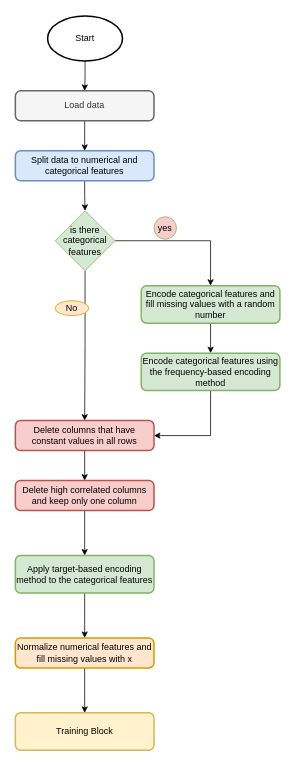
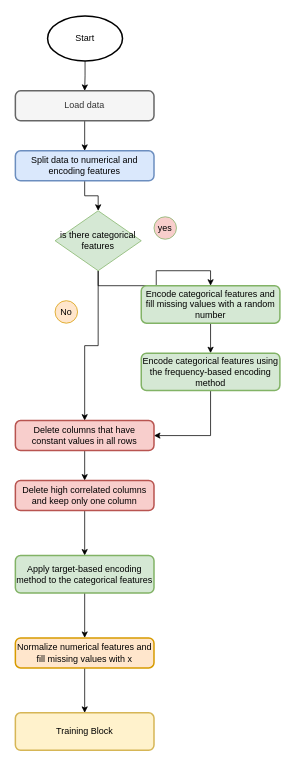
  <mxCell id="0" />
  <mxCell id="1" parent="0" />
  <mxCell id="2" value="" style="edgeStyle=orthogonalEdgeStyle;rounded=0;orthogonalLoop=1;jettySize=auto;html=1;" parent="1" source="3" target="7" edge="1"><mxGeometry relative="1" as="geometry" /></mxCell>
  <mxCell id="3" value="Start" style="strokeWidth=2;html=1;shape=mxgraph.flowchart.start_1;whiteSpace=wrap;" parent="1" vertex="1"><mxGeometry x="63" y="20" width="100" height="60" as="geometry" /></mxCell>
  <mxCell id="4" value="" style="edgeStyle=orthogonalEdgeStyle;rounded=0;orthogonalLoop=1;jettySize=auto;html=1;" parent="1" source="5" target="10" edge="1"><mxGeometry relative="1" as="geometry" /></mxCell>
- <mxCell id="5" value="Split data to numerical and categorical features" style="rounded=1;whiteSpace=wrap;html=1;absoluteArcSize=1;arcSize=14;strokeWidth=2;fillColor=#dae8fc;strokeColor=#6c8ebf;" parent="1" vertex="1"><mxGeometry x="20" y="200" width="185" height="40" as="geometry" /></mxCell>
+ <mxCell id="5" value="Split data to numerical and encoding features" style="rounded=1;whiteSpace=wrap;html=1;absoluteArcSize=1;arcSize=14;strokeWidth=2;fillColor=#dae8fc;strokeColor=#6c8ebf;" parent="1" vertex="1"><mxGeometry x="20" y="200" width="185" height="40" as="geometry" /></mxCell>
  <mxCell id="6" value="" style="edgeStyle=orthogonalEdgeStyle;rounded=0;orthogonalLoop=1;jettySize=auto;html=1;" parent="1" source="7" target="5" edge="1"><mxGeometry relative="1" as="geometry" /></mxCell>
  <mxCell id="7" value="Load data" style="rounded=1;whiteSpace=wrap;html=1;absoluteArcSize=1;arcSize=14;strokeWidth=2;fillColor=#f5f5f5;strokeColor=#666666;fontColor=#333333;" parent="1" vertex="1"><mxGeometry x="20" y="120" width="185" height="40" as="geometry" /></mxCell>
  <mxCell id="8" style="edgeStyle=orthogonalEdgeStyle;rounded=0;orthogonalLoop=1;jettySize=auto;html=1;entryX=0.5;entryY=0;entryDx=0;entryDy=0;" parent="1" source="10" target="12" edge="1"><mxGeometry relative="1" as="geometry" /></mxCell>
  <mxCell id="9" style="edgeStyle=orthogonalEdgeStyle;rounded=0;orthogonalLoop=1;jettySize=auto;html=1;entryX=0.5;entryY=0;entryDx=0;entryDy=0;" parent="1" source="10" target="19" edge="1"><mxGeometry relative="1" as="geometry" /></mxCell>
- <mxCell id="10" value="is there categorical features" style="rhombus;whiteSpace=wrap;html=1;fillColor=#d5e8d4;strokeColor=#82b366;" parent="1" vertex="1"><mxGeometry x="73" y="280" width="80" height="80" as="geometry" /></mxCell>
+ <mxCell id="10" value="is there categorical features" style="rhombus;whiteSpace=wrap;html=1;fillColor=#d5e8d4;strokeColor=#82b366;" parent="1" vertex="1"><mxGeometry x="73" y="280" width="115" height="80" as="geometry" /></mxCell>
  <mxCell id="11" style="edgeStyle=orthogonalEdgeStyle;rounded=0;orthogonalLoop=1;jettySize=auto;html=1;entryX=0.5;entryY=0;entryDx=0;entryDy=0;" edge="1" parent="1" source="12" target="25"><mxGeometry relative="1" as="geometry" /></mxCell>
  <mxCell id="12" value="Encode categorical features and fill missing values with a random number" style="rounded=1;whiteSpace=wrap;html=1;absoluteArcSize=1;arcSize=14;strokeWidth=2;fillColor=#d5e8d4;strokeColor=#82b366;" parent="1" vertex="1"><mxGeometry x="188" y="380" width="185" height="50" as="geometry" /></mxCell>
  <mxCell id="13" value="yes" style="ellipse;whiteSpace=wrap;html=1;aspect=fixed;fillColor=#f8cecc;strokeColor=#82b366;" parent="1" vertex="1"><mxGeometry x="205" y="288" width="30" height="30" as="geometry" /></mxCell>
  <mxCell id="14" value="" style="edgeStyle=orthogonalEdgeStyle;rounded=0;orthogonalLoop=1;jettySize=auto;html=1;" parent="1" source="15" target="17" edge="1"><mxGeometry relative="1" as="geometry" /></mxCell>
  <mxCell id="15" value="Normalize numerical features and fill missing values with x" style="rounded=1;whiteSpace=wrap;html=1;absoluteArcSize=1;arcSize=14;strokeWidth=2;fillColor=#ffe6cc;strokeColor=#d79b00;" parent="1" vertex="1"><mxGeometry x="20" y="850" width="185" height="40" as="geometry" /></mxCell>
- <mxCell id="16" value="No" style="ellipse;whiteSpace=wrap;html=1;aspect=fixed;fillColor=#ffe6cc;strokeColor=#d79b00;" parent="1" vertex="1"><mxGeometry x="73" y="400" width="45" height="20" as="geometry" /></mxCell>
+ <mxCell id="16" value="No" style="ellipse;whiteSpace=wrap;html=1;aspect=fixed;fillColor=#ffe6cc;strokeColor=#d79b00;" parent="1" vertex="1"><mxGeometry x="73" y="400" width="30" height="30" as="geometry" /></mxCell>
  <mxCell id="17" value="Training Block" style="rounded=1;whiteSpace=wrap;html=1;absoluteArcSize=1;arcSize=14;strokeWidth=2;fillColor=#fff2cc;strokeColor=#d6b656;" parent="1" vertex="1"><mxGeometry x="20" y="950" width="185" height="50" as="geometry" /></mxCell>
  <mxCell id="18" value="" style="edgeStyle=orthogonalEdgeStyle;rounded=0;orthogonalLoop=1;jettySize=auto;html=1;" parent="1" source="19" target="21" edge="1"><mxGeometry relative="1" as="geometry" /></mxCell>
  <mxCell id="19" value="Delete columns that have constant values in all rows" style="rounded=1;whiteSpace=wrap;html=1;absoluteArcSize=1;arcSize=14;strokeWidth=2;fillColor=#f8cecc;strokeColor=#b85450;" parent="1" vertex="1"><mxGeometry x="20" y="560" width="185" height="40" as="geometry" /></mxCell>
  <mxCell id="20" style="edgeStyle=orthogonalEdgeStyle;rounded=0;orthogonalLoop=1;jettySize=auto;html=1;entryX=0.5;entryY=0;entryDx=0;entryDy=0;" parent="1" source="21" target="23" edge="1"><mxGeometry relative="1" as="geometry" /></mxCell>
  <mxCell id="21" value="Delete high correlated columns and keep only one column" style="rounded=1;whiteSpace=wrap;html=1;absoluteArcSize=1;arcSize=14;strokeWidth=2;fillColor=#f8cecc;strokeColor=#b85450;" parent="1" vertex="1"><mxGeometry x="20" y="640" width="185" height="40" as="geometry" /></mxCell>
  <mxCell id="22" style="edgeStyle=orthogonalEdgeStyle;rounded=0;orthogonalLoop=1;jettySize=auto;html=1;entryX=0.5;entryY=0;entryDx=0;entryDy=0;" parent="1" source="23" target="15" edge="1"><mxGeometry relative="1" as="geometry" /></mxCell>
  <mxCell id="23" value="Apply target-based encoding method to the categorical features" style="rounded=1;whiteSpace=wrap;html=1;absoluteArcSize=1;arcSize=14;strokeWidth=2;fillColor=#d5e8d4;strokeColor=#82b366;" parent="1" vertex="1"><mxGeometry x="20" y="740" width="185" height="50" as="geometry" /></mxCell>
  <mxCell id="24" style="edgeStyle=orthogonalEdgeStyle;rounded=0;orthogonalLoop=1;jettySize=auto;html=1;entryX=1;entryY=0.5;entryDx=0;entryDy=0;" edge="1" parent="1" source="25" target="19"><mxGeometry relative="1" as="geometry" /></mxCell>
  <mxCell id="25" value="&lt;div&gt;Encode categorical features using the frequency-based encoding method&lt;/div&gt;" style="rounded=1;whiteSpace=wrap;html=1;absoluteArcSize=1;arcSize=14;strokeWidth=2;fillColor=#d5e8d4;strokeColor=#82b366;" vertex="1" parent="1"><mxGeometry x="188" y="470" width="185" height="50" as="geometry" /></mxCell>
